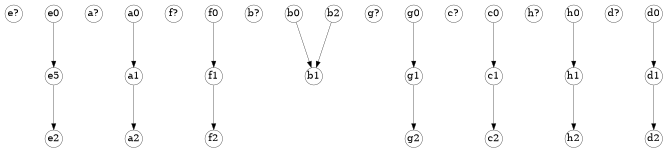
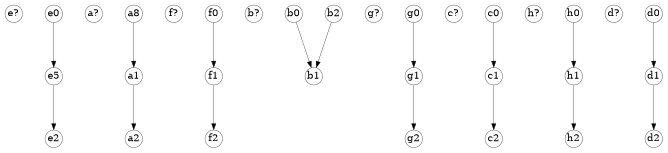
  digraph {
    splines=spline
    node [fixedsize=true fontsize=8 penwidth=0.25 shape=circle]
    edge [arrowsize=0.5 penwidth=0.25]
    n1 [label="e?" width=0.2]
    e0 [width=0.2]
    n3 [label=e5 width=0.2]
    e2 [width=0.2]
    n5 [label="a?" width=0.2]
-   a0 [width=0.2]
+   a0 [width=0.2 label=a8]
    a1 [width=0.2]
    a2 [width=0.2]
    n9 [label="f?" width=0.2]
    f0 [width=0.2]
    f1 [width=0.2]
    f2 [width=0.2]
    n13 [label="b?" width=0.2]
    b0 [width=0.2]
    b1 [width=0.2]
    b2 [width=0.2]
    n17 [label="g?" width=0.2]
    g0 [width=0.2]
    g1 [width=0.2]
    g2 [width=0.2]
    n21 [label="c?" width=0.2]
    c0 [width=0.2]
    c1 [width=0.2]
    c2 [width=0.2]
    n25 [label="h?" width=0.2]
    h0 [width=0.2]
    h1 [width=0.2]
    h2 [width=0.2]
    n29 [label="d?" width=0.2]
    d0 [width=0.2]
    d1 [width=0.2]
    d2 [width=0.2]
    e0 -> n3
    n3 -> e2
    a0 -> a1
    a1 -> a2
    f0 -> f1
    f1 -> f2
    b0 -> b1
    b2 -> b1
    g0 -> g1
    g1 -> g2
    c0 -> c1
    c1 -> c2
    h0 -> h1
    h1 -> h2
    d0 -> d1
    d1 -> d2
  }
